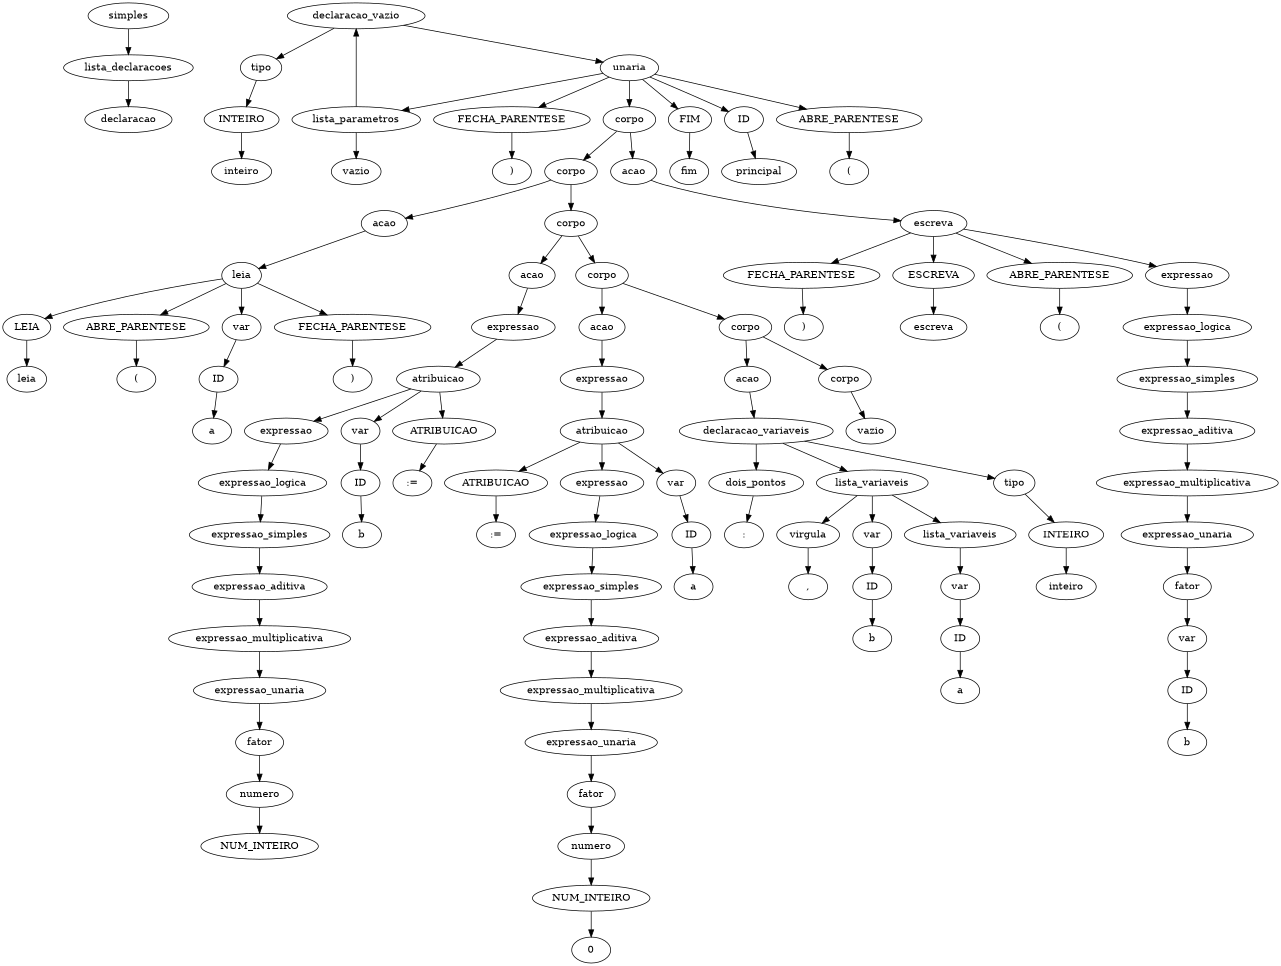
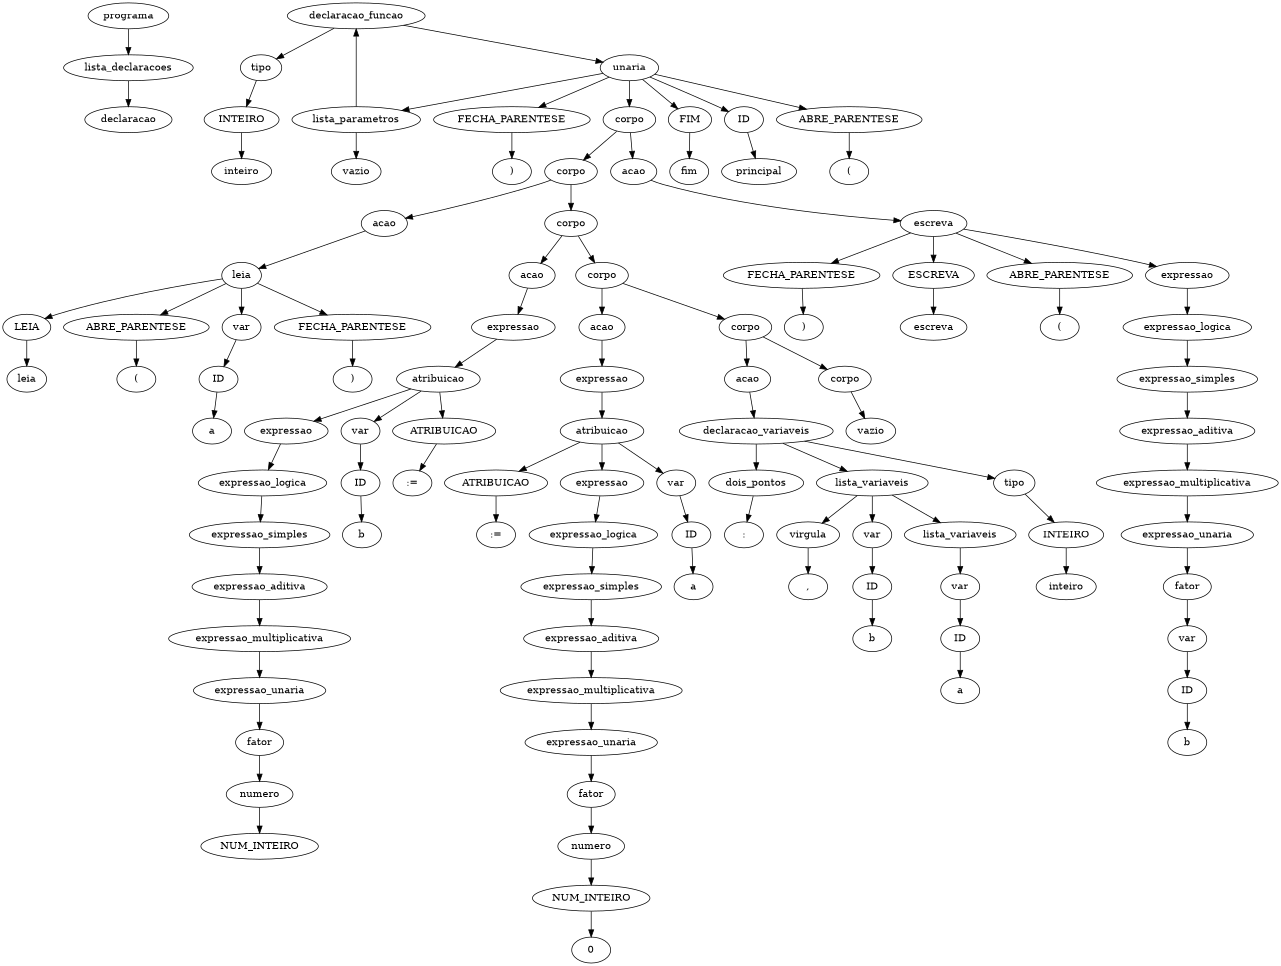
  digraph {
-   n1 [label=simples]
+   n1 [label=programa]
    n2 [label=lista_declaracoes]
    n3 [label=declaracao]
-   n4 [label=declaracao_vazio]
+   n4 [label=declaracao_funcao]
    n5 [label=tipo]
    n6 [label=unaria]
    n7 [label=INTEIRO]
    n8 [label=ID]
    n9 [label=ABRE_PARENTESE]
    n10 [label=lista_parametros]
    n11 [label=FECHA_PARENTESE]
    n12 [label=corpo]
    n13 [label=FIM]
    n14 [label=inteiro]
    n15 [label=principal]
    n16 [label="("]
    n17 [label=vazio]
    n18 [label=")"]
    n19 [label=corpo]
    n20 [label=acao]
    n21 [label=fim]
    n22 [label=corpo]
    n23 [label=acao]
    n24 [label=escreva]
    n25 [label=corpo]
    n26 [label=acao]
    n27 [label=leia]
    n28 [label=corpo]
    n29 [label=acao]
    n30 [label=expressao]
    n31 [label=corpo]
    n32 [label=acao]
    n33 [label=expressao]
    n34 [label=vazio]
    n35 [label=declaracao_variaveis]
    n36 [label=tipo]
    n37 [label=dois_pontos]
    n38 [label=lista_variaveis]
    n39 [label=INTEIRO]
    n40 [label=":"]
    n41 [label=lista_variaveis]
    n42 [label=virgula]
    n43 [label=var]
    n44 [label=inteiro]
    n45 [label=var]
    n46 [label=","]
    n47 [label=ID]
    n48 [label=ID]
    n49 [label=a]
    n50 [label=b]
    n51 [label=atribuicao]
    n52 [label=var]
    n53 [label=ATRIBUICAO]
    n54 [label=expressao]
    n55 [label=ID]
    n56 [label=":="]
    n57 [label=expressao_logica]
    n58 [label=a]
    n59 [label=expressao_simples]
    n60 [label=expressao_aditiva]
    n61 [label=expressao_multiplicativa]
    n62 [label=expressao_unaria]
    n63 [label=fator]
    n64 [label=numero]
    n65 [label=NUM_INTEIRO]
    n66 [label=0]
    n67 [label=atribuicao]
    n68 [label=var]
    n69 [label=ATRIBUICAO]
    n70 [label=expressao]
    n71 [label=ID]
    n72 [label=":="]
    n73 [label=expressao_logica]
    n74 [label=b]
    n75 [label=expressao_simples]
    n76 [label=expressao_aditiva]
    n77 [label=expressao_multiplicativa]
    n78 [label=expressao_unaria]
    n79 [label=fator]
    n80 [label=numero]
    n81 [label=NUM_INTEIRO]
    n82 [label=LEIA]
    n83 [label=ABRE_PARENTESE]
    n84 [label=var]
    n85 [label=FECHA_PARENTESE]
    n86 [label=leia]
    n87 [label="("]
    n88 [label=ID]
    n89 [label=")"]
    n90 [label=a]
    n91 [label=ESCREVA]
    n92 [label=ABRE_PARENTESE]
    n93 [label=expressao]
    n94 [label=FECHA_PARENTESE]
    n95 [label=escreva]
    n96 [label="("]
    n97 [label=expressao_logica]
    n98 [label=")"]
    n99 [label=expressao_simples]
    n100 [label=expressao_aditiva]
    n101 [label=expressao_multiplicativa]
    n102 [label=expressao_unaria]
    n103 [label=fator]
    n104 [label=var]
    n105 [label=ID]
    n106 [label=b]
    n1 -> n2
    n2 -> n3
    n4 -> n5
    n4 -> n6
    n5 -> n7
    n6 -> n8
    n6 -> n9
    n6 -> n10
    n6 -> n11
    n6 -> n12
    n6 -> n13
    n7 -> n14
    n8 -> n15
    n9 -> n16
    n10 -> n4
    n10 -> n17
    n11 -> n18
    n12 -> n19
    n12 -> n20
    n13 -> n21
    n19 -> n22
    n19 -> n23
    n20 -> n24
    n22 -> n25
    n22 -> n26
    n23 -> n27
    n24 -> n91
    n24 -> n92
    n24 -> n93
    n24 -> n94
    n25 -> n28
    n25 -> n29
    n26 -> n30
    n27 -> n82
    n27 -> n83
    n27 -> n84
    n27 -> n85
    n28 -> n31
    n28 -> n32
    n29 -> n33
    n30 -> n67
    n31 -> n34
    n32 -> n35
    n33 -> n51
    n35 -> n36
    n35 -> n37
    n35 -> n38
    n36 -> n39
    n37 -> n40
    n38 -> n41
    n38 -> n42
    n38 -> n43
    n39 -> n44
    n41 -> n45
    n42 -> n46
    n43 -> n47
    n45 -> n48
    n47 -> n50
    n48 -> n49
    n51 -> n52
    n51 -> n53
    n51 -> n54
    n52 -> n55
    n53 -> n56
    n54 -> n57
    n55 -> n58
    n57 -> n59
    n59 -> n60
    n60 -> n61
    n61 -> n62
    n62 -> n63
    n63 -> n64
    n64 -> n65
    n65 -> n66
    n67 -> n68
    n67 -> n69
    n67 -> n70
    n68 -> n71
    n69 -> n72
    n70 -> n73
    n71 -> n74
    n73 -> n75
    n75 -> n76
    n76 -> n77
    n77 -> n78
    n78 -> n79
    n79 -> n80
    n80 -> n81
    n82 -> n86
    n83 -> n87
    n84 -> n88
    n85 -> n89
    n88 -> n90
    n91 -> n95
    n92 -> n96
    n93 -> n97
    n94 -> n98
    n97 -> n99
    n99 -> n100
    n100 -> n101
    n101 -> n102
    n102 -> n103
    n103 -> n104
    n104 -> n105
    n105 -> n106
  }
